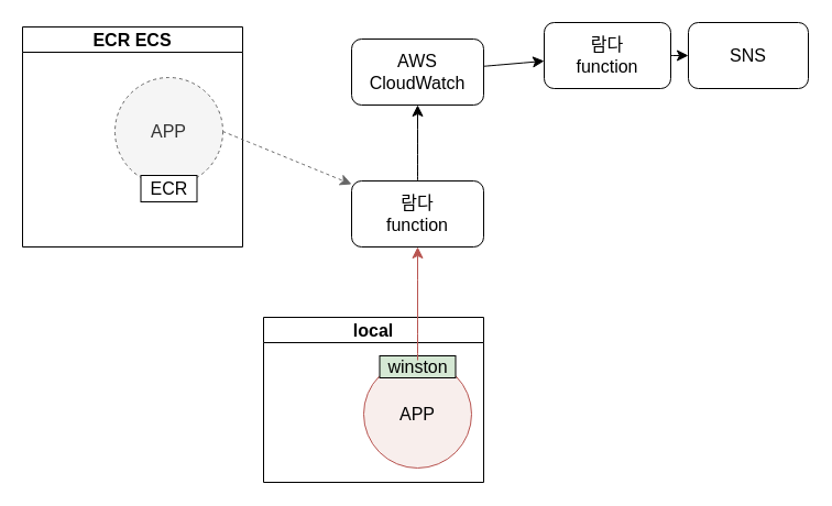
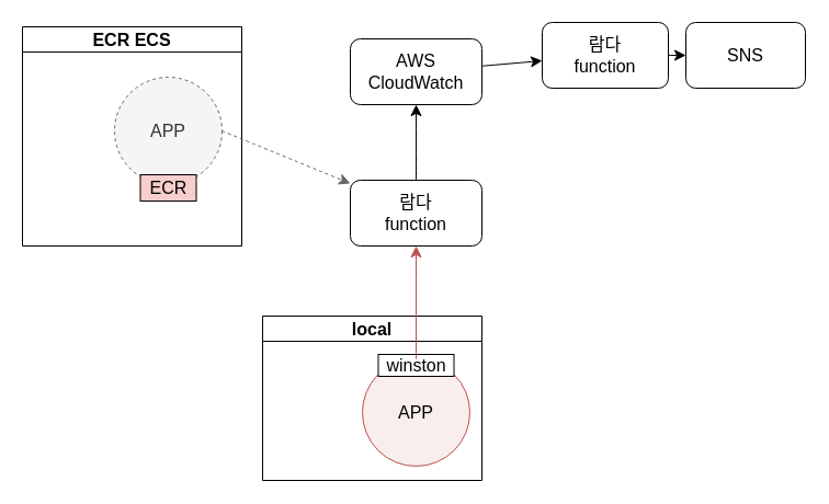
  <mxCell id="0" />
  <mxCell id="1" parent="0" />
  <mxCell id="2" value="local" style="swimlane;whiteSpace=wrap;html=1;fontSize=16;" vertex="1" parent="1"><mxGeometry x="239" y="288" width="200" height="150" as="geometry" /></mxCell>
  <mxCell id="3" value="APP" style="ellipse;whiteSpace=wrap;html=1;aspect=fixed;fontSize=16;fillColor=#F8EEEC;strokeColor=#b85450;" vertex="1" parent="2"><mxGeometry x="91" y="39" width="98" height="98" as="geometry" /></mxCell>
- <mxCell id="4" value="winston" style="rounded=0;whiteSpace=wrap;html=1;fontSize=16;fillColor=#d5e8d4;" vertex="1" parent="2"><mxGeometry x="105.5" y="35" width="69" height="20" as="geometry" /></mxCell>
+ <mxCell id="4" value="winston" style="rounded=0;whiteSpace=wrap;html=1;fontSize=16;" vertex="1" parent="2"><mxGeometry x="105.5" y="35" width="69" height="20" as="geometry" /></mxCell>
  <mxCell id="5" value="ECR ECS" style="swimlane;whiteSpace=wrap;html=1;fontSize=16;" vertex="1" parent="1"><mxGeometry x="20" y="24" width="200" height="200" as="geometry" /></mxCell>
  <mxCell id="6" value="APP" style="ellipse;whiteSpace=wrap;html=1;aspect=fixed;fontSize=16;fillColor=#f5f5f5;fontColor=#333333;strokeColor=#666666;dashed=1;" vertex="1" parent="5"><mxGeometry x="84" y="46" width="98" height="98" as="geometry" /></mxCell>
- <mxCell id="7" value="ECR" style="rounded=0;whiteSpace=wrap;html=1;fontSize=16;" vertex="1" parent="5"><mxGeometry x="107.5" y="135" width="51" height="24" as="geometry" /></mxCell>
+ <mxCell id="7" value="ECR" style="rounded=0;whiteSpace=wrap;html=1;fontSize=16;fillColor=#f8cecc;" vertex="1" parent="5"><mxGeometry x="107.5" y="135" width="51" height="24" as="geometry" /></mxCell>
  <mxCell id="8" value="람다&lt;br&gt;function" style="rounded=1;whiteSpace=wrap;html=1;fontSize=16;" vertex="1" parent="1"><mxGeometry x="319" y="164" width="120" height="60" as="geometry" /></mxCell>
  <mxCell id="9" style="edgeStyle=none;curved=1;rounded=0;orthogonalLoop=1;jettySize=auto;html=1;fontSize=12;startSize=8;endSize=8;" edge="1" parent="1" source="10" target="15"><mxGeometry relative="1" as="geometry" /></mxCell>
  <mxCell id="10" value="AWS&lt;br&gt;CloudWatch" style="rounded=1;whiteSpace=wrap;html=1;fontSize=16;" vertex="1" parent="1"><mxGeometry x="319" y="35" width="120" height="60" as="geometry" /></mxCell>
  <mxCell id="11" style="edgeStyle=none;curved=1;rounded=0;orthogonalLoop=1;jettySize=auto;html=1;fontSize=12;startSize=8;endSize=8;fillColor=#f8cecc;strokeColor=#b85450;" edge="1" parent="1" source="3" target="8"><mxGeometry relative="1" as="geometry" /></mxCell>
  <mxCell id="12" value="" style="endArrow=classic;html=1;rounded=0;fontSize=12;startSize=8;endSize=8;curved=1;exitX=1;exitY=0.5;exitDx=0;exitDy=0;dashed=1;fillColor=#f5f5f5;strokeColor=#666666;" edge="1" parent="1" source="6"><mxGeometry width="50" height="50" relative="1" as="geometry"><mxPoint x="482" y="268" as="sourcePoint" /><mxPoint x="319" y="167" as="targetPoint" /></mxGeometry></mxCell>
  <mxCell id="13" value="" style="endArrow=classic;html=1;rounded=0;fontSize=12;startSize=8;endSize=8;curved=1;entryX=0.5;entryY=1;entryDx=0;entryDy=0;" edge="1" parent="1" source="8" target="10"><mxGeometry width="50" height="50" relative="1" as="geometry"><mxPoint x="482" y="293" as="sourcePoint" /><mxPoint x="532" y="243" as="targetPoint" /></mxGeometry></mxCell>
  <mxCell id="14" style="edgeStyle=none;curved=1;rounded=0;orthogonalLoop=1;jettySize=auto;html=1;entryX=0;entryY=0.5;entryDx=0;entryDy=0;fontSize=12;startSize=8;endSize=8;" edge="1" parent="1" source="15" target="16"><mxGeometry relative="1" as="geometry" /></mxCell>
  <mxCell id="15" value="람다&lt;br&gt;function" style="rounded=1;whiteSpace=wrap;html=1;fontSize=16;" vertex="1" parent="1"><mxGeometry x="494" y="20" width="115" height="60" as="geometry" /></mxCell>
  <mxCell id="16" value="SNS" style="rounded=1;whiteSpace=wrap;html=1;fontSize=16;" vertex="1" parent="1"><mxGeometry x="625" y="20" width="109" height="60" as="geometry" /></mxCell>
